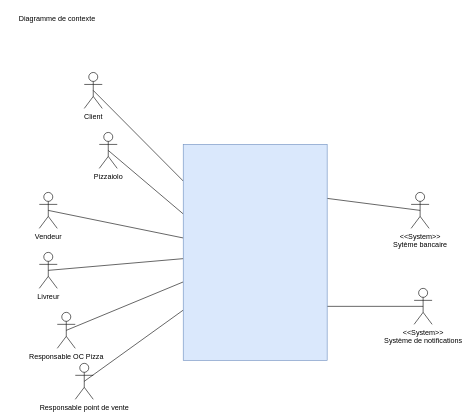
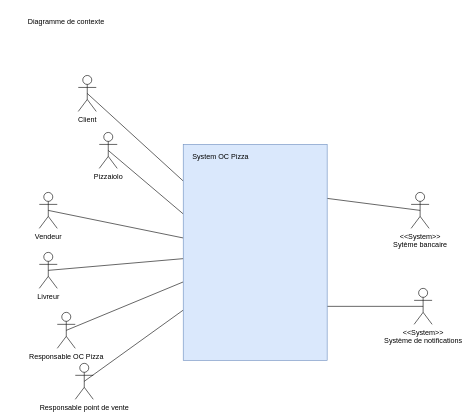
  <mxCell id="0" />
  <mxCell id="1" parent="0" />
- <mxCell id="2" value="Client" style="shape=umlActor;verticalLabelPosition=bottom;labelBackgroundColor=#ffffff;verticalAlign=top;html=1;outlineConnect=0;" parent="1" vertex="1"><mxGeometry x="140" y="120" width="30" height="60" as="geometry" /></mxCell>
+ <mxCell id="2" value="Client" style="shape=umlActor;verticalLabelPosition=bottom;labelBackgroundColor=#ffffff;verticalAlign=top;html=1;outlineConnect=0;" parent="1" vertex="1"><mxGeometry x="130" y="125" width="30" height="60" as="geometry" /></mxCell>
  <mxCell id="3" value="Responsable OC Pizza" style="shape=umlActor;verticalLabelPosition=bottom;labelBackgroundColor=#ffffff;verticalAlign=top;html=1;outlineConnect=0;" parent="1" vertex="1"><mxGeometry x="95" y="520" width="30" height="60" as="geometry" /></mxCell>
  <mxCell id="4" value="Responsable point de vente" style="shape=umlActor;verticalLabelPosition=bottom;labelBackgroundColor=#ffffff;verticalAlign=top;html=1;outlineConnect=0;" parent="1" vertex="1"><mxGeometry x="125" y="605" width="30" height="60" as="geometry" /></mxCell>
  <mxCell id="5" value="Pizzaiolo" style="shape=umlActor;verticalLabelPosition=bottom;labelBackgroundColor=#ffffff;verticalAlign=top;html=1;outlineConnect=0;" parent="1" vertex="1"><mxGeometry x="165" y="220" width="30" height="60" as="geometry" /></mxCell>
  <mxCell id="6" value="Vendeur" style="shape=umlActor;verticalLabelPosition=bottom;labelBackgroundColor=#ffffff;verticalAlign=top;html=1;outlineConnect=0;" parent="1" vertex="1"><mxGeometry x="65" y="320" width="30" height="60" as="geometry" /></mxCell>
  <mxCell id="7" value="Livreur" style="shape=umlActor;verticalLabelPosition=bottom;labelBackgroundColor=#ffffff;verticalAlign=top;html=1;outlineConnect=0;" parent="1" vertex="1"><mxGeometry x="65" y="420" width="30" height="60" as="geometry" /></mxCell>
  <mxCell id="8" value="&lt;div&gt;&amp;lt;&amp;lt;System&amp;gt;&amp;gt;&lt;/div&gt;&lt;div&gt;Sytème bancaire&lt;br&gt;&lt;/div&gt;" style="shape=umlActor;verticalLabelPosition=bottom;labelBackgroundColor=#ffffff;verticalAlign=top;html=1;outlineConnect=0;" parent="1" vertex="1"><mxGeometry x="685" y="320" width="30" height="60" as="geometry" /></mxCell>
  <mxCell id="9" value="&lt;div&gt;&amp;lt;&amp;lt;System&amp;gt;&amp;gt;&lt;/div&gt;&lt;div&gt;Système de notifications&lt;br&gt;&lt;/div&gt;" style="shape=umlActor;verticalLabelPosition=bottom;labelBackgroundColor=#ffffff;verticalAlign=top;html=1;outlineConnect=0;" parent="1" vertex="1"><mxGeometry x="690" y="480" width="30" height="60" as="geometry" /></mxCell>
  <mxCell id="10" value="" style="endArrow=none;html=1;exitX=0.5;exitY=0.5;exitDx=0;exitDy=0;exitPerimeter=0;" parent="1" source="2" edge="1"><mxGeometry width="50" height="50" relative="1" as="geometry"><mxPoint x="215" y="180" as="sourcePoint" /><mxPoint x="305" y="300.985" as="targetPoint" /></mxGeometry></mxCell>
  <mxCell id="11" value="" style="endArrow=none;html=1;exitX=0.5;exitY=0.5;exitDx=0;exitDy=0;exitPerimeter=0;" parent="1" source="5" edge="1"><mxGeometry width="50" height="50" relative="1" as="geometry"><mxPoint x="170" y="305" as="sourcePoint" /><mxPoint x="305" y="355.868" as="targetPoint" /></mxGeometry></mxCell>
  <mxCell id="12" value="" style="endArrow=none;html=1;exitX=0.5;exitY=0.5;exitDx=0;exitDy=0;exitPerimeter=0;" parent="1" source="6" edge="1"><mxGeometry width="50" height="50" relative="1" as="geometry"><mxPoint x="140" y="380" as="sourcePoint" /><mxPoint x="305" y="395.967" as="targetPoint" /></mxGeometry></mxCell>
  <mxCell id="13" value="" style="endArrow=none;html=1;exitX=0.5;exitY=0.5;exitDx=0;exitDy=0;exitPerimeter=0;" parent="1" source="7" edge="1"><mxGeometry width="50" height="50" relative="1" as="geometry"><mxPoint x="125" y="475" as="sourcePoint" /><mxPoint x="305" y="430.464" as="targetPoint" /></mxGeometry></mxCell>
  <mxCell id="14" value="" style="endArrow=none;html=1;exitX=0.5;exitY=0.5;exitDx=0;exitDy=0;exitPerimeter=0;" parent="1" source="3" edge="1"><mxGeometry width="50" height="50" relative="1" as="geometry"><mxPoint x="140" y="570" as="sourcePoint" /><mxPoint x="305" y="469.265" as="targetPoint" /></mxGeometry></mxCell>
  <mxCell id="15" value="" style="endArrow=none;html=1;exitX=0.5;exitY=0.5;exitDx=0;exitDy=0;exitPerimeter=0;" parent="1" source="4" edge="1"><mxGeometry width="50" height="50" relative="1" as="geometry"><mxPoint x="205" y="650" as="sourcePoint" /><mxPoint x="305" y="516.277" as="targetPoint" /></mxGeometry></mxCell>
  <mxCell id="16" value="" style="endArrow=none;html=1;entryX=0.5;entryY=0.5;entryDx=0;entryDy=0;entryPerimeter=0;exitX=1;exitY=0.25;exitDx=0;exitDy=0;" parent="1" target="8" edge="1" source="18"><mxGeometry width="50" height="50" relative="1" as="geometry"><mxPoint x="542" y="363.405" as="sourcePoint" /><mxPoint x="95" y="720" as="targetPoint" /></mxGeometry></mxCell>
  <mxCell id="17" value="" style="endArrow=none;html=1;entryX=0.5;entryY=0.5;entryDx=0;entryDy=0;entryPerimeter=0;exitX=1;exitY=0.75;exitDx=0;exitDy=0;" parent="1" target="9" edge="1" source="18"><mxGeometry width="50" height="50" relative="1" as="geometry"><mxPoint x="542" y="420.145" as="sourcePoint" /><mxPoint x="95" y="720" as="targetPoint" /></mxGeometry></mxCell>
  <mxCell id="18" value="" style="rounded=0;whiteSpace=wrap;html=1;fillColor=#dae8fc;strokeColor=#6c8ebf;" parent="1" vertex="1"><mxGeometry x="305" y="240" width="240" height="360" as="geometry" /></mxCell>
- <mxCell id="20" value="Diagramme de contexte" style="text;html=1;strokeColor=none;fillColor=none;align=center;verticalAlign=middle;whiteSpace=wrap;rounded=0;" parent="1" vertex="1"><mxGeometry x="20" y="20" width="150" height="20" as="geometry" /></mxCell>
+ <mxCell id="19" value="System OC Pizza" style="text;html=1;strokeColor=none;fillColor=none;align=center;verticalAlign=middle;whiteSpace=wrap;rounded=0;" parent="1" vertex="1"><mxGeometry x="310" y="250" width="115" height="20" as="geometry" /></mxCell>
+ <mxCell id="20" value="Diagramme de contexte" style="text;html=1;strokeColor=none;fillColor=none;align=center;verticalAlign=middle;whiteSpace=wrap;rounded=0;" parent="1" vertex="1"><mxGeometry x="35" y="25" width="150" height="20" as="geometry" /></mxCell>
